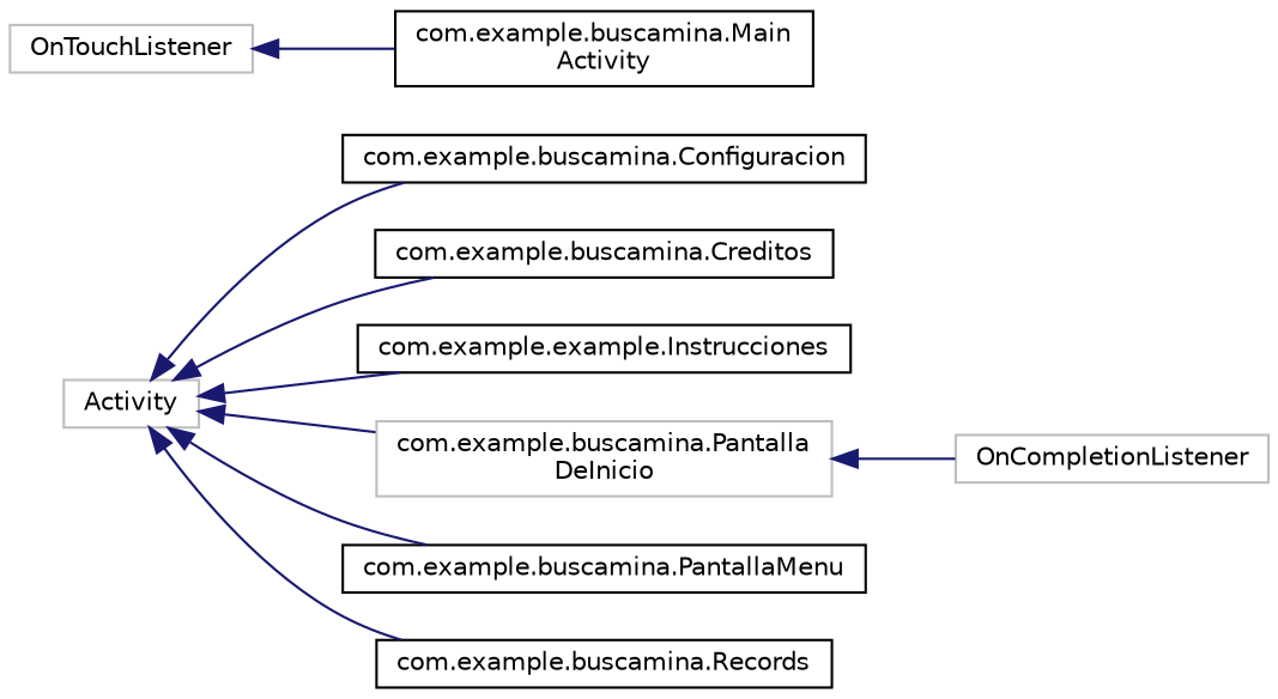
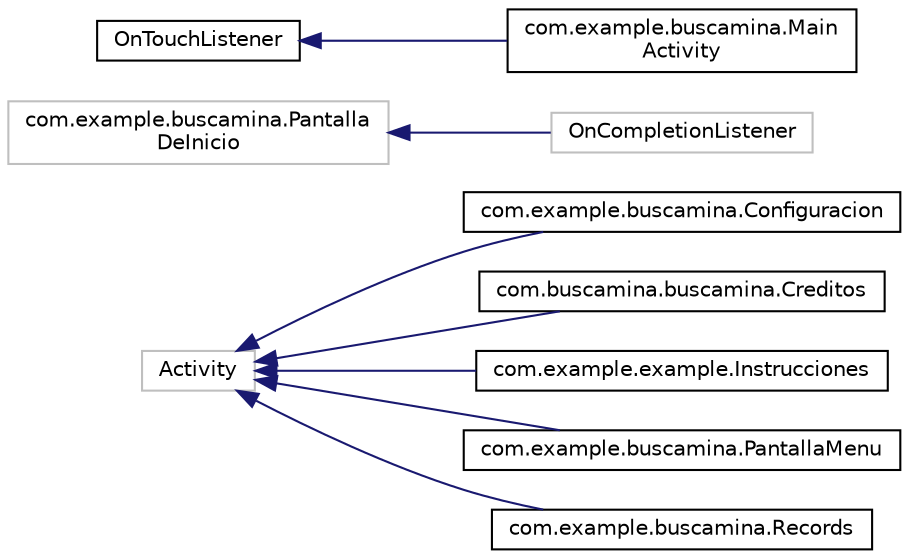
  digraph {
    rankdir=LR
    node [color=black fillcolor=white fontname=Helvetica fontsize=10 shape=record style=filled]
    edge [color=midnightblue dir=back fontname=Helvetica fontsize=10 labelfontname=Helvetica labelfontsize=10 style=solid]
    n1 [color=grey75 height=0.2 label=Activity width=0.4]
    n2 [height=0.2 label="com.example.buscamina.Configuracion" width=0.4]
-   n3 [height=0.2 label="com.example.buscamina.Creditos" width=0.4]
+   n3 [height=0.2 label="com.buscamina.buscamina.Creditos" width=0.4]
    n4 [height=0.2 label="com.example.example.Instrucciones" width=0.4]
    n5 [color=grey75 height=0.2 label="com.example.buscamina.Pantalla\lDeInicio" width=0.4]
    n6 [height=0.2 label="com.example.buscamina.PantallaMenu" width=0.4]
    n7 [height=0.2 label="com.example.buscamina.Records" width=0.4]
    n8 [height=0.2 label="com.example.buscamina.Main\lActivity" width=0.4]
    n9 [color=grey75 height=0.2 label=OnCompletionListener width=0.4]
-   n10 [color=grey75 height=0.2 label=OnTouchListener width=0.4]
+   n10 [height=0.2 label=OnTouchListener width=0.4]
    n1 -> n2
    n1 -> n3
    n1 -> n4
-   n1 -> n5
    n1 -> n6
    n1 -> n7
    n5 -> n9
    n10 -> n8
  }
